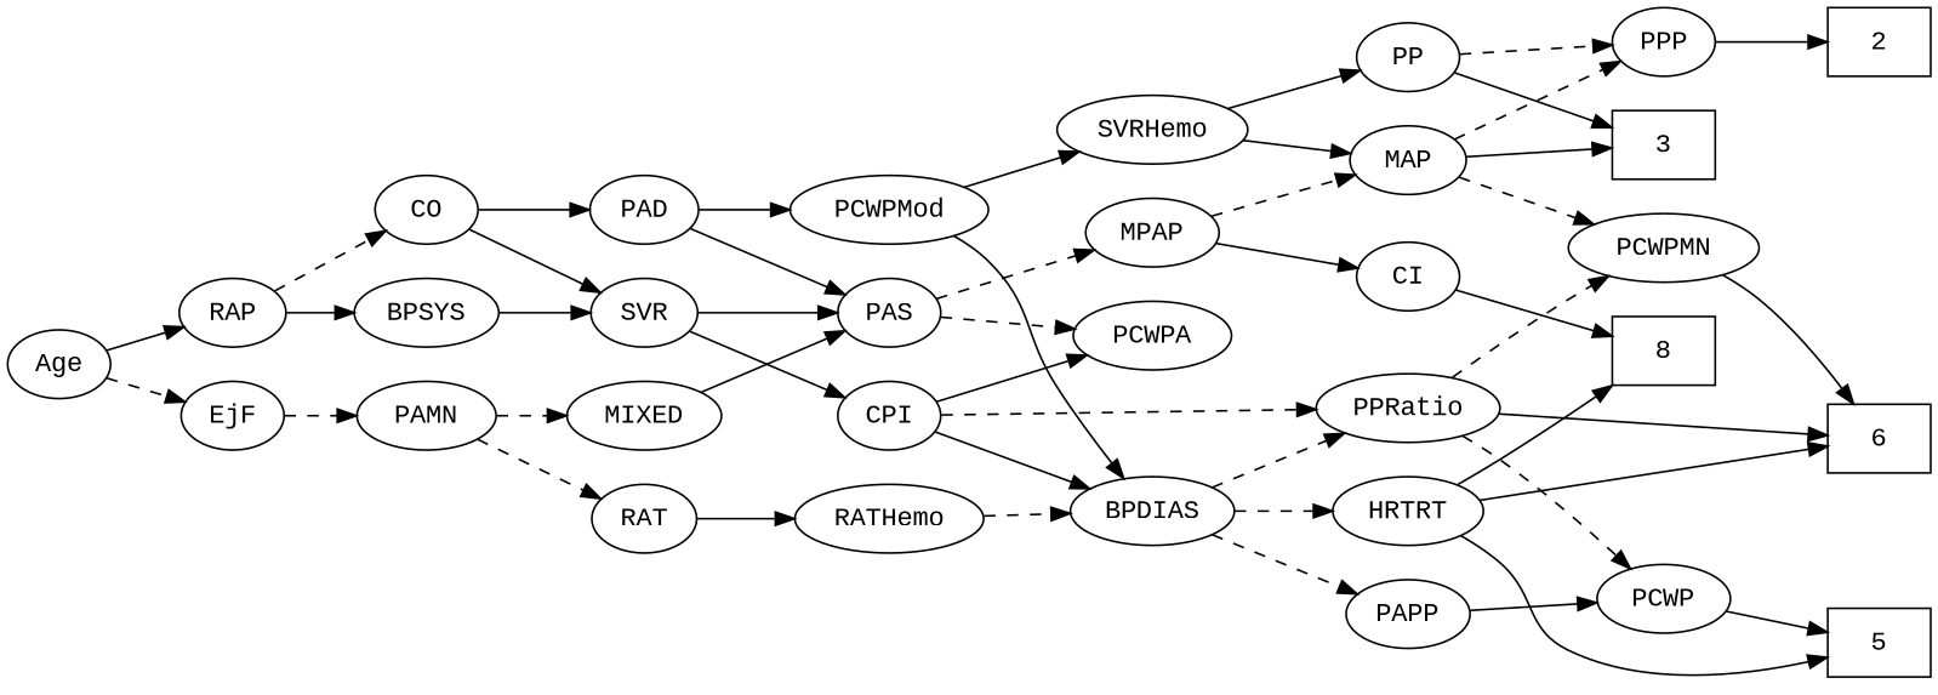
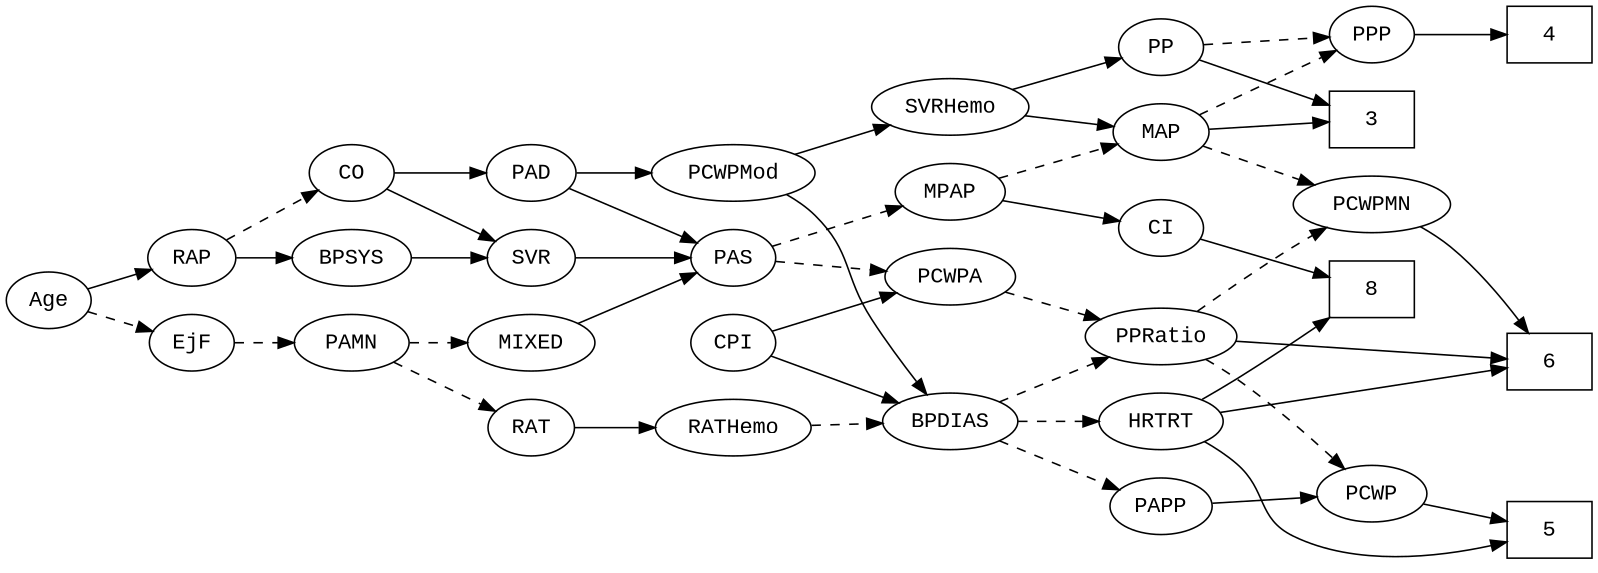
  strict digraph {
    fontname="Liberation Mono"
    rankdir=LR
    node [fontname="Liberation Mono"]
    edge [fontname="Liberation Mono" style=solid]
    n1 [height=0.5 label=6 shape=box width=0.75]
-   2 [height=0.5 shape=box width=0.75]
+   2 [height=0.5 shape=box width=0.75 label=4]
    3 [height=0.5 shape=box width=0.75]
    n4 [height=0.5 label=8 shape=box width=0.75]
    5 [height=0.5 shape=box width=0.75]
    Age [height=0.5 width=0.75]
    EjF [height=0.5 width=0.75]
    RAP [height=0.5 width=0.77632]
    PAMN [height=0.5 width=1.011]
    BPSYS [height=0.5 width=1.0471]
    CO [height=0.5 width=0.75]
    MIXED [height=0.5 width=1.1193]
    RAT [height=0.5 width=0.75827]
    SVR [height=0.5 width=0.77632]
    PAD [height=0.5 width=0.79437]
    PAS [height=0.5 width=0.75]
    RATHemo [height=0.5 width=1.3721]
    CPI [height=0.5 width=0.75]
    PCWPMod [height=0.5 width=1.4443]
    MPAP [height=0.5 width=0.97491]
    PCWPA [height=0.5 width=1.1555]
    MAP [height=0.5 width=0.84854]
    CI [height=0.5 width=0.75]
    PPRatio [height=0.5 width=1.1013]
    PCWPMN [height=0.5 width=1.3902]
    PPP [height=0.5 width=0.75]
    BPDIAS [height=0.5 width=1.1735]
    SVRHemo [height=0.5 width=1.3902]
    PP [height=0.5 width=0.75]
    HRTRT [height=0.5 width=1.1013]
    PAPP [height=0.5 width=0.88464]
    PCWP [height=0.5 width=0.97491]
    Age -> EjF [style=dashed]
    Age -> RAP
    EjF -> PAMN [style=dashed]
    RAP -> BPSYS
    RAP -> CO [style=dashed]
    PAMN -> MIXED [style=dashed]
    PAMN -> RAT [style=dashed]
    BPSYS -> SVR
    CO -> SVR
    CO -> PAD
    MIXED -> PAS
    RAT -> RATHemo
    SVR -> PAS
-   SVR -> CPI
    PAD -> PAS
    PAD -> PCWPMod
    PAS -> MPAP [style=dashed]
    PAS -> PCWPA [style=dashed]
    RATHemo -> BPDIAS [style=dashed]
    CPI -> PCWPA
    CPI -> BPDIAS
    PCWPMod -> BPDIAS
    PCWPMod -> SVRHemo
    MPAP -> MAP [style=dashed]
    MPAP -> CI
-   CPI -> PPRatio [style=dashed]
+   PCWPA -> PPRatio [style=dashed]
    MAP -> 3
    MAP -> PCWPMN [style=dashed]
    MAP -> PPP [style=dashed]
    CI -> n4
    PPRatio -> n1
    PPRatio -> PCWPMN [style=dashed]
    PPRatio -> PCWP [style=dashed]
    PCWPMN -> n1
    PPP -> 2
    BPDIAS -> PPRatio [style=dashed]
    BPDIAS -> HRTRT [style=dashed]
    BPDIAS -> PAPP [style=dashed]
    SVRHemo -> MAP
    SVRHemo -> PP
    PP -> 3
    PP -> PPP [style=dashed]
    HRTRT -> n1
    HRTRT -> n4
    HRTRT -> 5
    PAPP -> PCWP
    PCWP -> 5
  }
